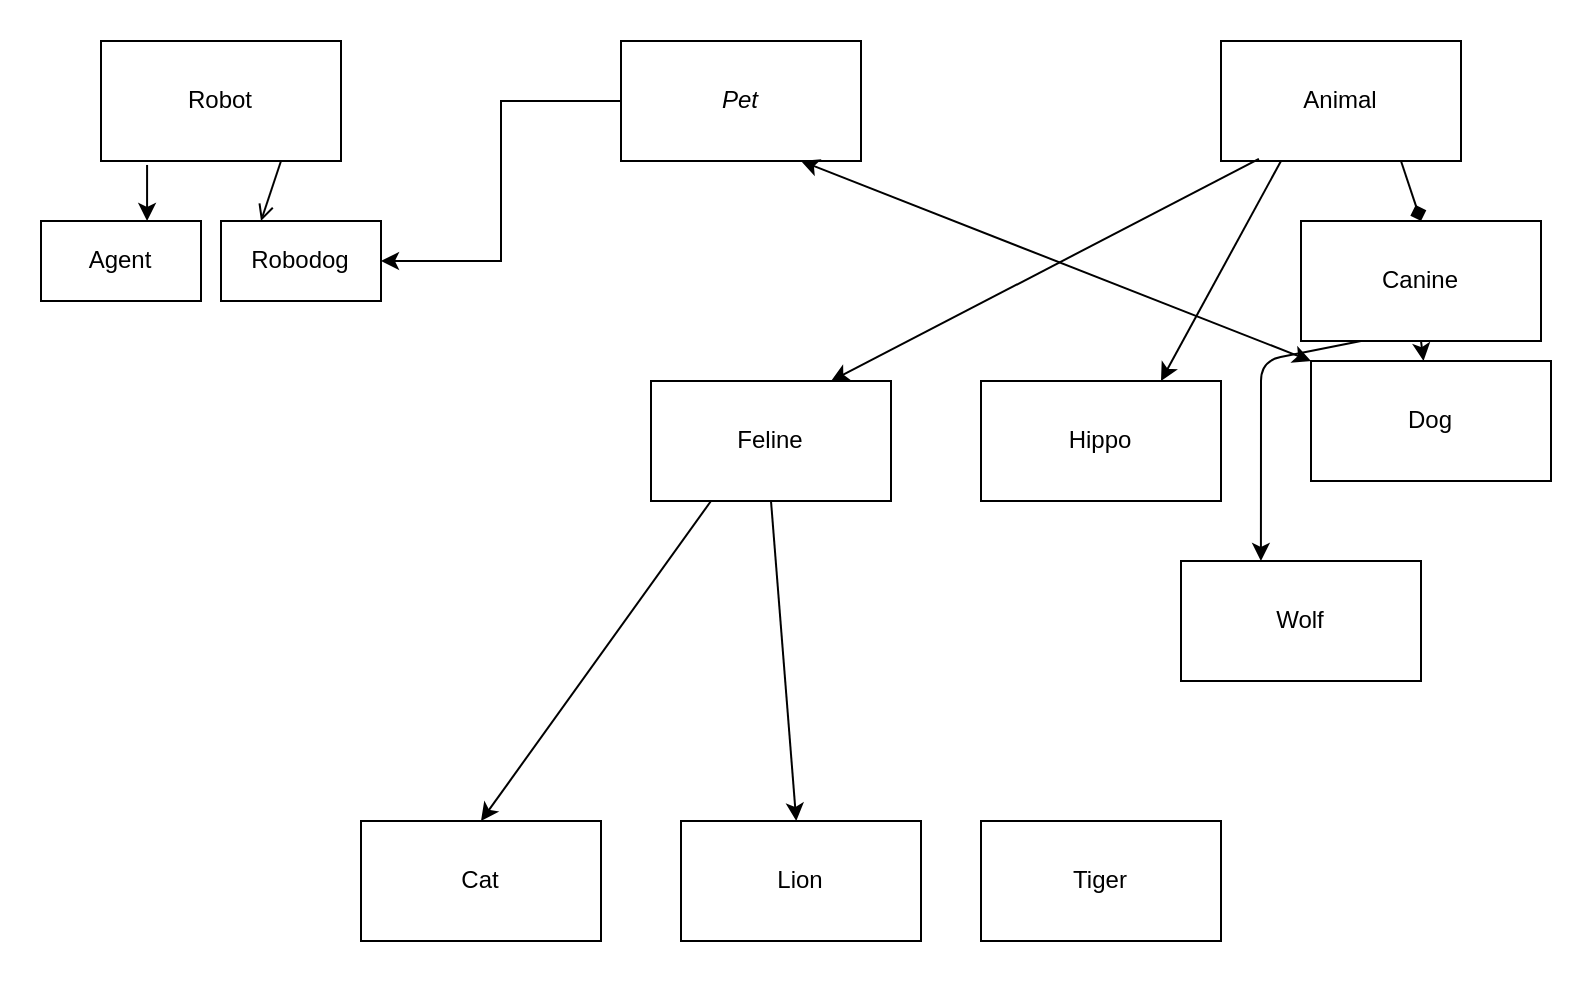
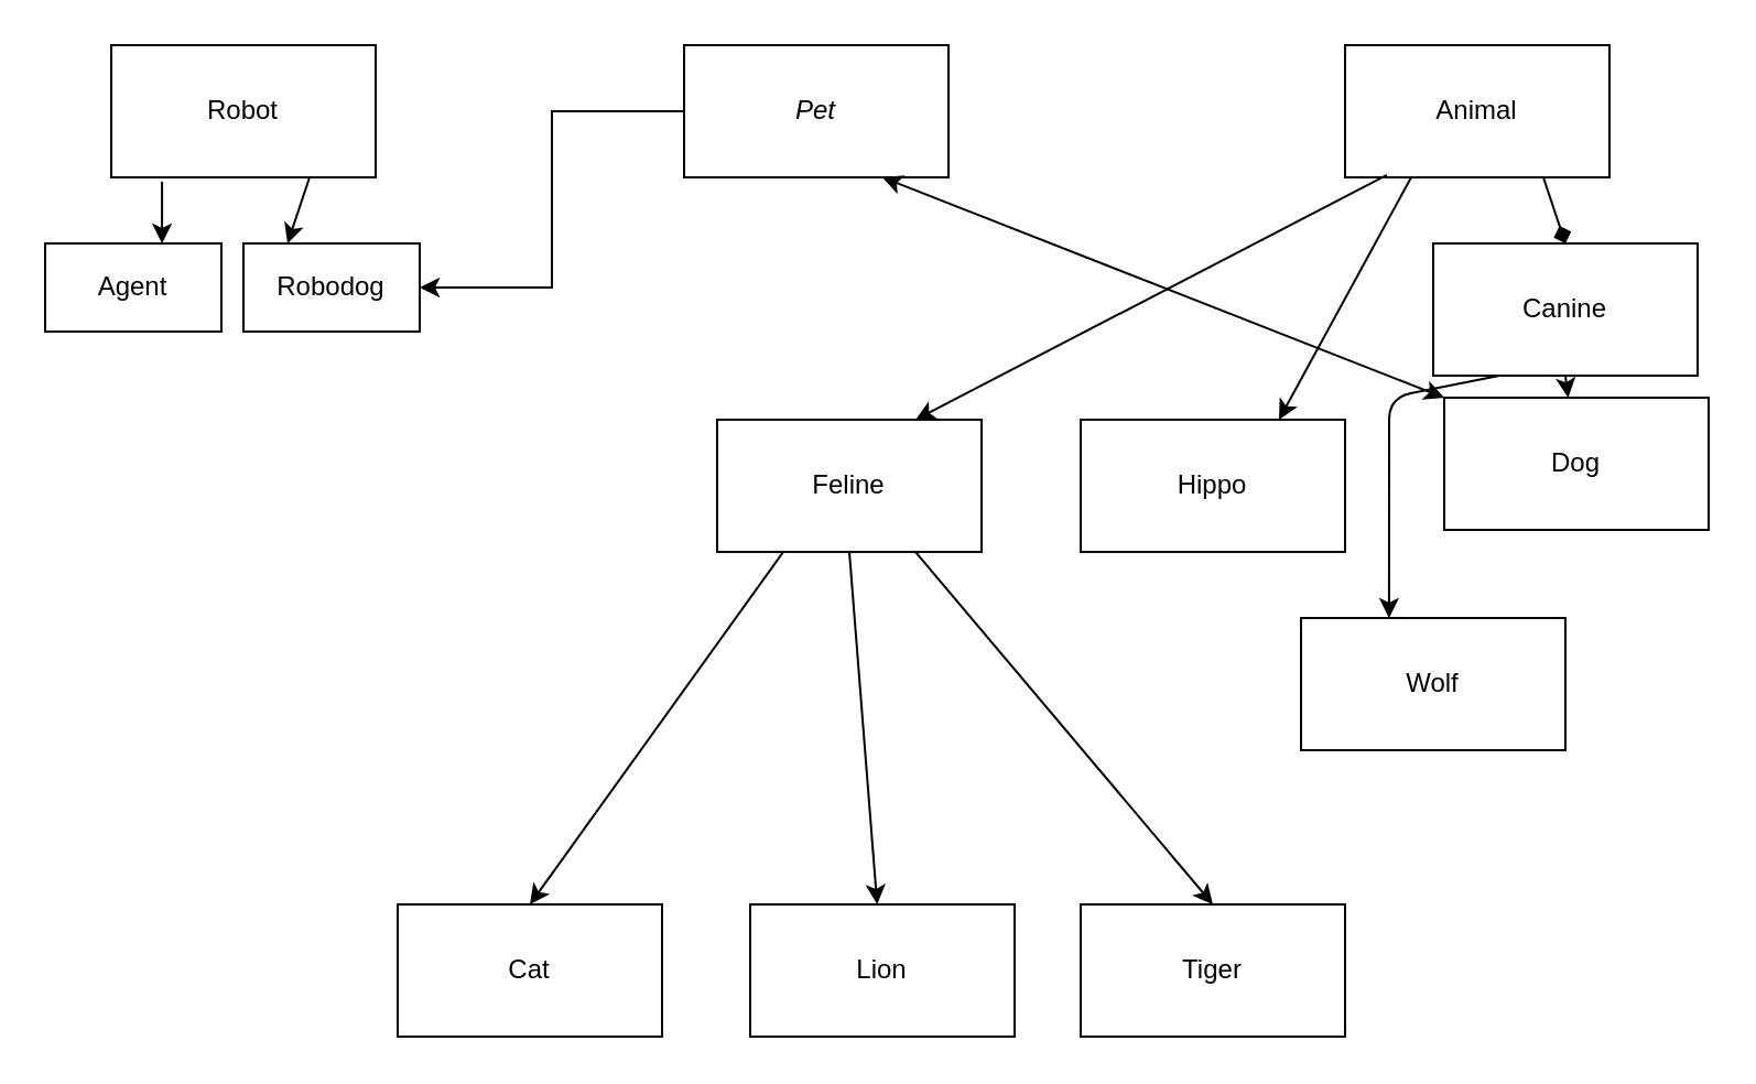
  <mxCell id="0" />
  <mxCell id="1" parent="0" />
  <mxCell id="2" style="edgeStyle=orthogonalEdgeStyle;rounded=0;orthogonalLoop=1;jettySize=auto;html=1;exitX=0;exitY=0.5;exitDx=0;exitDy=0;entryX=1;entryY=0.5;entryDx=0;entryDy=0;" edge="1" parent="1" source="3" target="7"><mxGeometry relative="1" as="geometry" /></mxCell>
  <mxCell id="3" value="&lt;i&gt;Pet&lt;/i&gt;" style="rounded=0;whiteSpace=wrap;html=1;" vertex="1" parent="1"><mxGeometry x="310" y="20" width="120" height="60" as="geometry" /></mxCell>
  <mxCell id="4" value="Robot" style="rounded=0;whiteSpace=wrap;html=1;" vertex="1" parent="1"><mxGeometry x="50" y="20" width="120" height="60" as="geometry" /></mxCell>
  <mxCell id="5" value="Animal" style="rounded=0;whiteSpace=wrap;html=1;" vertex="1" parent="1"><mxGeometry x="610" y="20" width="120" height="60" as="geometry" /></mxCell>
  <mxCell id="6" value="Agent" style="rounded=0;whiteSpace=wrap;html=1;" vertex="1" parent="1"><mxGeometry x="20" y="110" width="80" height="40" as="geometry" /></mxCell>
  <mxCell id="7" value="Robodog" style="rounded=0;whiteSpace=wrap;html=1;" vertex="1" parent="1"><mxGeometry x="110" y="110" width="80" height="40" as="geometry" /></mxCell>
  <mxCell id="8" value="" style="endArrow=classic;html=1;exitX=0.192;exitY=1.033;exitDx=0;exitDy=0;exitPerimeter=0;entryX=0.663;entryY=0;entryDx=0;entryDy=0;entryPerimeter=0;" edge="1" parent="1" source="4" target="6"><mxGeometry width="50" height="50" relative="1" as="geometry"><mxPoint x="20" y="220" as="sourcePoint" /><mxPoint x="70" y="170" as="targetPoint" /></mxGeometry></mxCell>
- <mxCell id="9" value="" style="endArrow=open;html=1;exitX=0.75;exitY=1;exitDx=0;exitDy=0;entryX=0.25;entryY=0;entryDx=0;entryDy=0;" edge="1" parent="1" source="4" target="7"><mxGeometry width="50" height="50" relative="1" as="geometry"><mxPoint x="20" y="220" as="sourcePoint" /><mxPoint x="70" y="170" as="targetPoint" /></mxGeometry></mxCell>
+ <mxCell id="9" value="" style="endArrow=classic;html=1;exitX=0.75;exitY=1;exitDx=0;exitDy=0;entryX=0.25;entryY=0;entryDx=0;entryDy=0;" edge="1" parent="1" source="4" target="7"><mxGeometry width="50" height="50" relative="1" as="geometry"><mxPoint x="20" y="220" as="sourcePoint" /><mxPoint x="70" y="170" as="targetPoint" /></mxGeometry></mxCell>
  <mxCell id="10" value="Canine" style="rounded=0;whiteSpace=wrap;html=1;" vertex="1" parent="1"><mxGeometry x="650" y="110" width="120" height="60" as="geometry" /></mxCell>
  <mxCell id="11" value="" style="endArrow=diamond;html=1;exitX=0.75;exitY=1;exitDx=0;exitDy=0;entryX=0.5;entryY=0;entryDx=0;entryDy=0;" edge="1" parent="1" source="5" target="10"><mxGeometry width="50" height="50" relative="1" as="geometry"><mxPoint x="20" y="240" as="sourcePoint" /><mxPoint x="70" y="190" as="targetPoint" /></mxGeometry></mxCell>
  <mxCell id="12" value="Dog" style="rounded=0;whiteSpace=wrap;html=1;" vertex="1" parent="1"><mxGeometry x="655" y="180" width="120" height="60" as="geometry" /></mxCell>
  <mxCell id="13" value="" style="endArrow=classic;html=1;exitX=0.5;exitY=1;exitDx=0;exitDy=0;" edge="1" parent="1" source="10" target="12"><mxGeometry width="50" height="50" relative="1" as="geometry"><mxPoint x="20" y="320" as="sourcePoint" /><mxPoint x="70" y="270" as="targetPoint" /></mxGeometry></mxCell>
  <mxCell id="14" value="" style="endArrow=classic;startArrow=classic;html=1;entryX=0;entryY=0;entryDx=0;entryDy=0;entryPerimeter=0;exitX=0.75;exitY=1;exitDx=0;exitDy=0;" edge="1" parent="1" source="3" target="12"><mxGeometry width="50" height="50" relative="1" as="geometry"><mxPoint x="40" y="320" as="sourcePoint" /><mxPoint x="90" y="270" as="targetPoint" /></mxGeometry></mxCell>
  <mxCell id="15" value="Hippo" style="rounded=0;whiteSpace=wrap;html=1;" vertex="1" parent="1"><mxGeometry x="490" y="190" width="120" height="60" as="geometry" /></mxCell>
  <mxCell id="16" value="" style="endArrow=classic;html=1;exitX=0.25;exitY=1;exitDx=0;exitDy=0;entryX=0.75;entryY=0;entryDx=0;entryDy=0;" edge="1" parent="1" source="5" target="15"><mxGeometry width="50" height="50" relative="1" as="geometry"><mxPoint x="40" y="320" as="sourcePoint" /><mxPoint x="90" y="270" as="targetPoint" /></mxGeometry></mxCell>
  <mxCell id="17" value="Feline" style="rounded=0;whiteSpace=wrap;html=1;" vertex="1" parent="1"><mxGeometry x="325" y="190" width="120" height="60" as="geometry" /></mxCell>
  <mxCell id="18" value="" style="endArrow=classic;html=1;exitX=0.158;exitY=0.983;exitDx=0;exitDy=0;exitPerimeter=0;entryX=0.75;entryY=0;entryDx=0;entryDy=0;" edge="1" parent="1" source="5" target="17"><mxGeometry width="50" height="50" relative="1" as="geometry"><mxPoint x="40" y="320" as="sourcePoint" /><mxPoint x="90" y="270" as="targetPoint" /></mxGeometry></mxCell>
  <mxCell id="19" value="Wolf" style="rounded=0;whiteSpace=wrap;html=1;" vertex="1" parent="1"><mxGeometry x="590" y="280" width="120" height="60" as="geometry" /></mxCell>
  <mxCell id="20" value="" style="endArrow=classic;html=1;exitX=0.25;exitY=1;exitDx=0;exitDy=0;entryX=0.333;entryY=0;entryDx=0;entryDy=0;entryPerimeter=0;" edge="1" parent="1" source="10" target="19"><mxGeometry width="50" height="50" relative="1" as="geometry"><mxPoint x="40" y="410" as="sourcePoint" /><mxPoint x="460" y="350" as="targetPoint" /><Array as="points"><mxPoint x="630" y="180" /></Array></mxGeometry></mxCell>
  <mxCell id="21" value="Tiger" style="rounded=0;whiteSpace=wrap;html=1;" vertex="1" parent="1"><mxGeometry x="490" y="410" width="120" height="60" as="geometry" /></mxCell>
  <mxCell id="22" value="Lion" style="rounded=0;whiteSpace=wrap;html=1;" vertex="1" parent="1"><mxGeometry x="340" y="410" width="120" height="60" as="geometry" /></mxCell>
  <mxCell id="23" value="Cat" style="rounded=0;whiteSpace=wrap;html=1;" vertex="1" parent="1"><mxGeometry x="180" y="410" width="120" height="60" as="geometry" /></mxCell>
+ <mxCell id="24" value="" style="endArrow=classic;html=1;exitX=0.75;exitY=1;exitDx=0;exitDy=0;entryX=0.5;entryY=0;entryDx=0;entryDy=0;" edge="1" parent="1" source="17" target="21"><mxGeometry width="50" height="50" relative="1" as="geometry"><mxPoint x="40" y="540" as="sourcePoint" /><mxPoint x="90" y="490" as="targetPoint" /></mxGeometry></mxCell>
  <mxCell id="25" value="" style="endArrow=classic;html=1;exitX=0.5;exitY=1;exitDx=0;exitDy=0;" edge="1" parent="1" source="17" target="22"><mxGeometry width="50" height="50" relative="1" as="geometry"><mxPoint x="40" y="620" as="sourcePoint" /><mxPoint x="90" y="570" as="targetPoint" /></mxGeometry></mxCell>
  <mxCell id="26" value="" style="endArrow=classic;html=1;exitX=0.25;exitY=1;exitDx=0;exitDy=0;entryX=0.5;entryY=0;entryDx=0;entryDy=0;" edge="1" parent="1" source="17" target="23"><mxGeometry width="50" height="50" relative="1" as="geometry"><mxPoint x="320" y="340" as="sourcePoint" /><mxPoint x="90" y="650" as="targetPoint" /></mxGeometry></mxCell>
